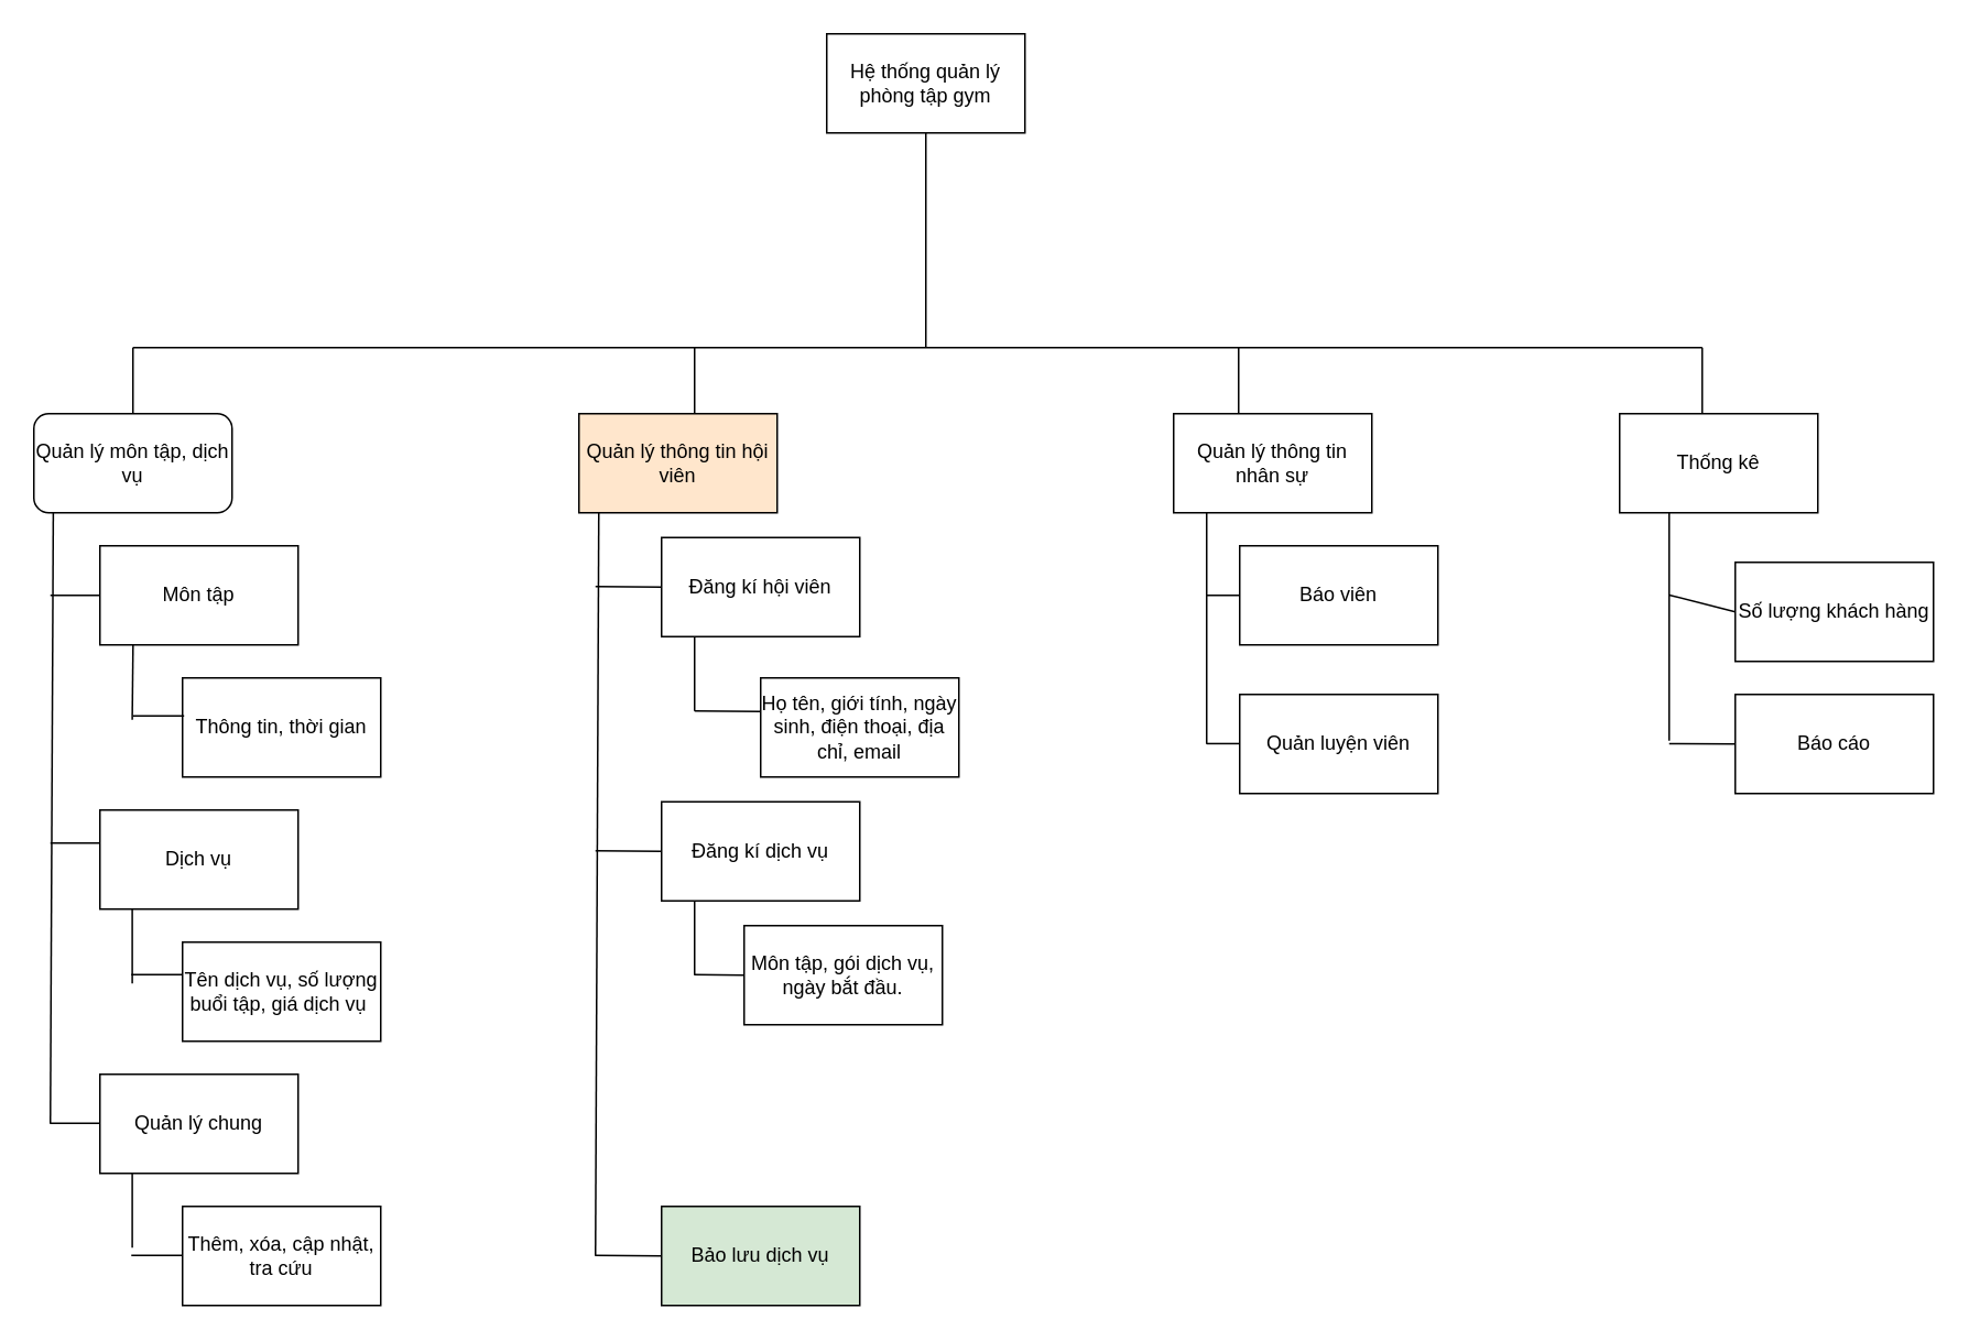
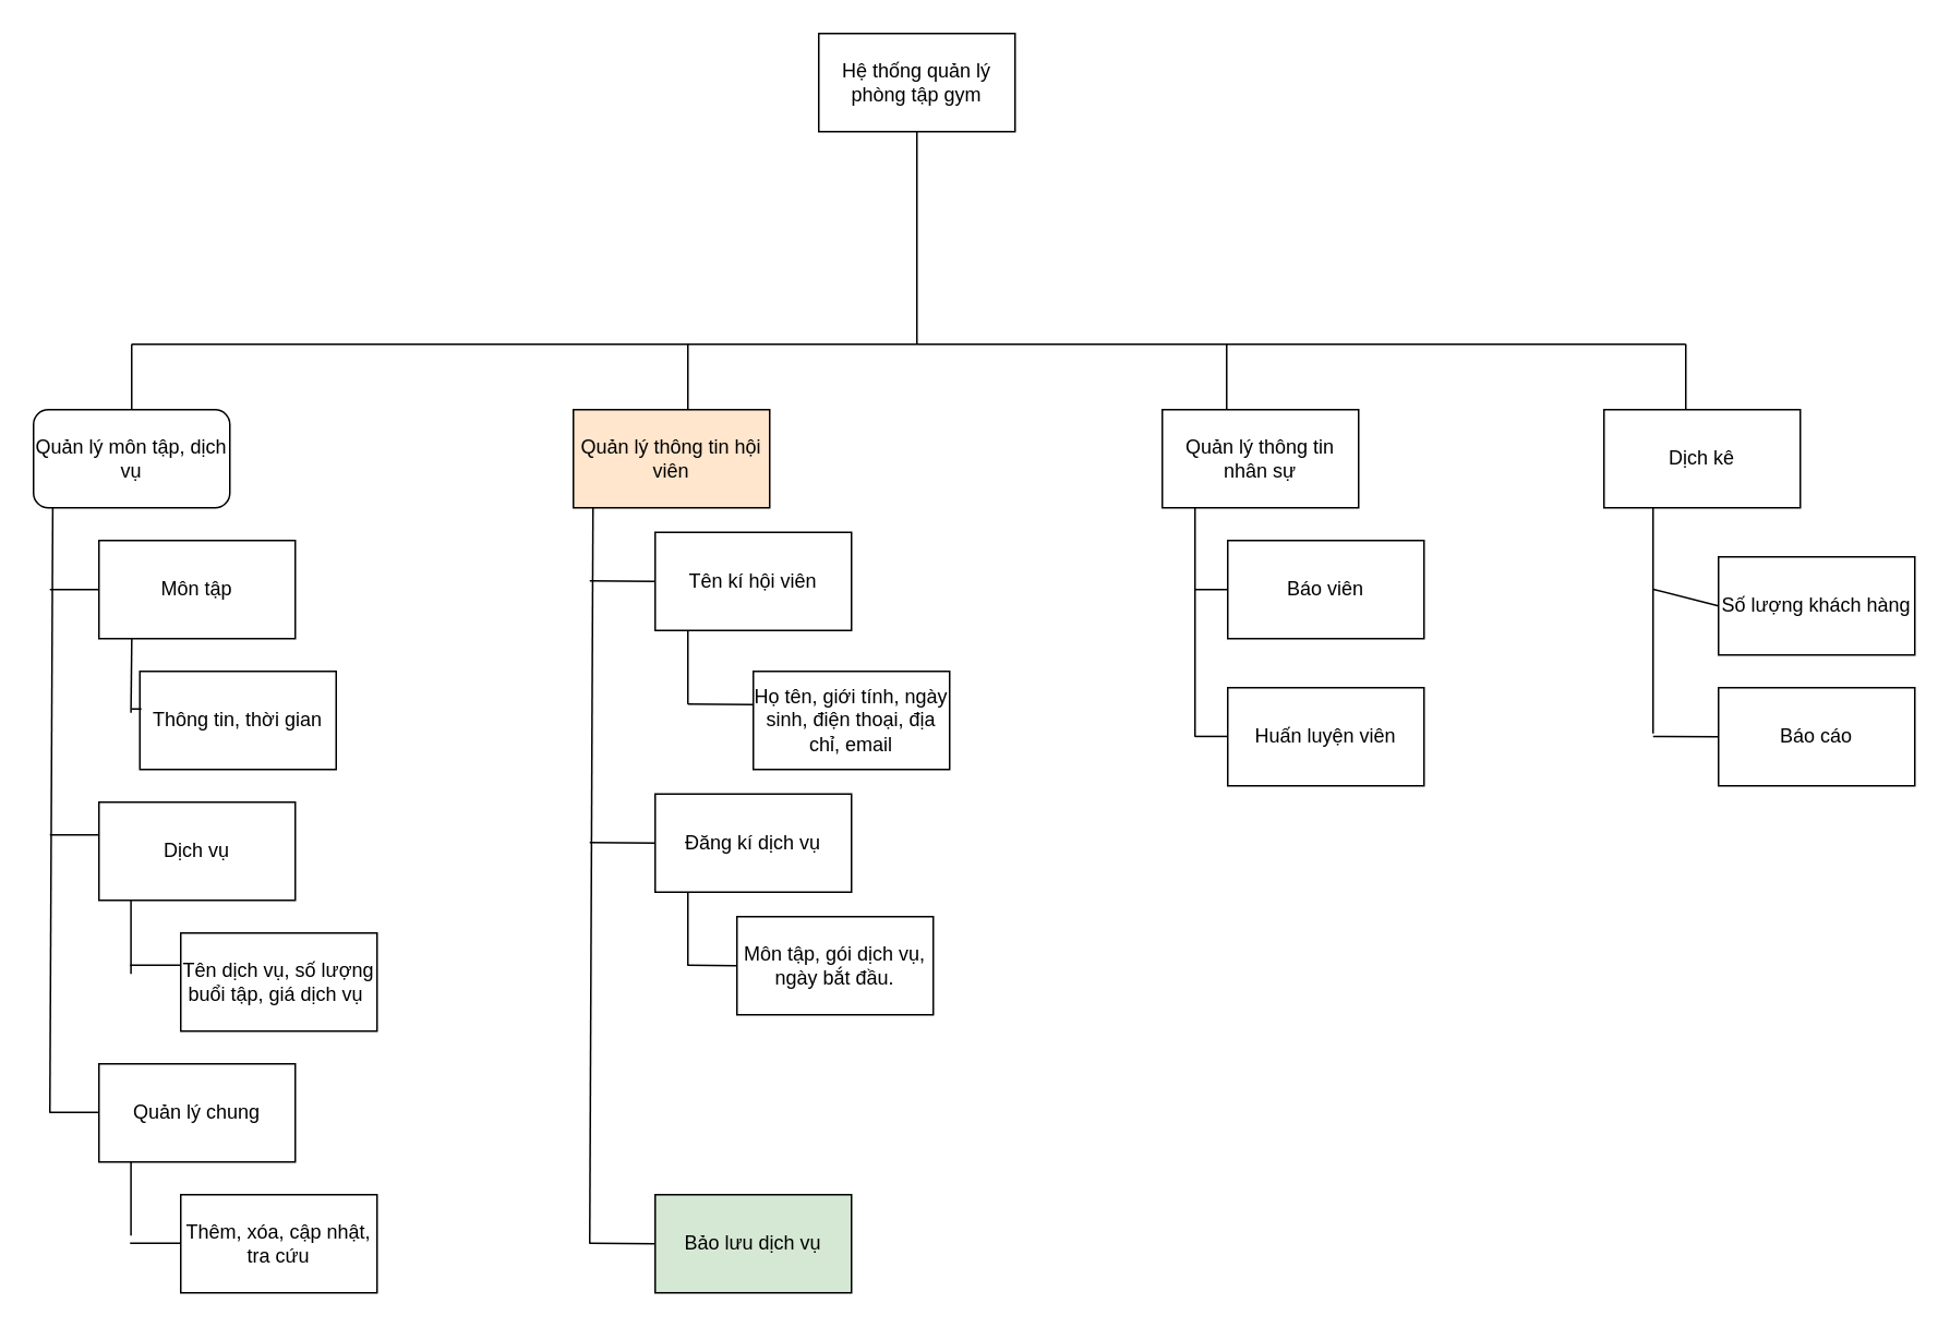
  <mxCell id="0" />
  <mxCell id="1" parent="0" />
  <mxCell id="2" value="Hệ thống quản lý phòng tập gym" style="rounded=0;whiteSpace=wrap;html=1;" vertex="1" parent="1"><mxGeometry x="500" y="20" width="120" height="60" as="geometry" /></mxCell>
  <mxCell id="3" value="Quản lý môn tập, dịch vụ" style="whiteSpace=wrap;html=1;rounded=1;" vertex="1" parent="1"><mxGeometry x="20" y="250" width="120" height="60" as="geometry" /></mxCell>
  <mxCell id="4" value="Quản lý thông tin hội viên" style="rounded=0;whiteSpace=wrap;html=1;fillColor=#ffe6cc;" vertex="1" parent="1"><mxGeometry x="350" y="250" width="120" height="60" as="geometry" /></mxCell>
  <mxCell id="5" value="Quản lý thông tin nhân sự" style="rounded=0;whiteSpace=wrap;html=1;" vertex="1" parent="1"><mxGeometry x="710" y="250" width="120" height="60" as="geometry" /></mxCell>
- <mxCell id="6" value="Thống kê" style="rounded=0;whiteSpace=wrap;html=1;" vertex="1" parent="1"><mxGeometry x="980" y="250" width="120" height="60" as="geometry" /></mxCell>
- <mxCell id="7" value="Quản luyện viên" style="rounded=0;whiteSpace=wrap;html=1;" vertex="1" parent="1"><mxGeometry x="750" y="420" width="120" height="60" as="geometry" /></mxCell>
+ <mxCell id="6" value="Dịch kê" style="rounded=0;whiteSpace=wrap;html=1;" vertex="1" parent="1"><mxGeometry x="980" y="250" width="120" height="60" as="geometry" /></mxCell>
+ <mxCell id="7" value="Huấn luyện viên" style="rounded=0;whiteSpace=wrap;html=1;" vertex="1" parent="1"><mxGeometry x="750" y="420" width="120" height="60" as="geometry" /></mxCell>
  <mxCell id="8" value="Báo viên" style="rounded=0;whiteSpace=wrap;html=1;" vertex="1" parent="1"><mxGeometry x="750" y="330" width="120" height="60" as="geometry" /></mxCell>
  <mxCell id="9" value="Môn tập" style="rounded=0;whiteSpace=wrap;html=1;" vertex="1" parent="1"><mxGeometry x="60" y="330" width="120" height="60" as="geometry" /></mxCell>
  <mxCell id="10" value="Dịch vụ" style="rounded=0;whiteSpace=wrap;html=1;" vertex="1" parent="1"><mxGeometry x="60" y="490" width="120" height="60" as="geometry" /></mxCell>
  <mxCell id="11" value="Quản lý chung" style="rounded=0;whiteSpace=wrap;html=1;" vertex="1" parent="1"><mxGeometry x="60" y="650" width="120" height="60" as="geometry" /></mxCell>
  <mxCell id="12" value="Đăng kí dịch vụ" style="rounded=0;whiteSpace=wrap;html=1;" vertex="1" parent="1"><mxGeometry x="400" y="485" width="120" height="60" as="geometry" /></mxCell>
- <mxCell id="13" value="Đăng kí hội viên" style="rounded=0;whiteSpace=wrap;html=1;" vertex="1" parent="1"><mxGeometry x="400" y="325" width="120" height="60" as="geometry" /></mxCell>
+ <mxCell id="13" value="Tên kí hội viên" style="rounded=0;whiteSpace=wrap;html=1;" vertex="1" parent="1"><mxGeometry x="400" y="325" width="120" height="60" as="geometry" /></mxCell>
  <mxCell id="14" value="Bảo lưu dịch vụ" style="rounded=0;whiteSpace=wrap;html=1;fillColor=#d5e8d4;" vertex="1" parent="1"><mxGeometry x="400" y="730" width="120" height="60" as="geometry" /></mxCell>
  <mxCell id="15" value="Số lượng khách hàng" style="rounded=0;whiteSpace=wrap;html=1;" vertex="1" parent="1"><mxGeometry x="1050" y="340" width="120" height="60" as="geometry" /></mxCell>
  <mxCell id="16" value="Báo cáo" style="rounded=0;whiteSpace=wrap;html=1;" vertex="1" parent="1"><mxGeometry x="1050" y="420" width="120" height="60" as="geometry" /></mxCell>
- <mxCell id="17" value="Thông tin, thời gian" style="rounded=0;whiteSpace=wrap;html=1;" vertex="1" parent="1"><mxGeometry x="110" y="410" width="120" height="60" as="geometry" /></mxCell>
+ <mxCell id="17" value="Thông tin, thời gian" style="rounded=0;whiteSpace=wrap;html=1;" vertex="1" parent="1"><mxGeometry x="85" y="410" width="120" height="60" as="geometry" /></mxCell>
  <mxCell id="18" value="Tên dịch vụ, số lượng buổi tập, giá dịch vụ&amp;nbsp;" style="rounded=0;whiteSpace=wrap;html=1;" vertex="1" parent="1"><mxGeometry x="110" y="570" width="120" height="60" as="geometry" /></mxCell>
  <mxCell id="19" value="Thêm, xóa, cập nhật, tra cứu" style="rounded=0;whiteSpace=wrap;html=1;" vertex="1" parent="1"><mxGeometry x="110" y="730" width="120" height="60" as="geometry" /></mxCell>
  <mxCell id="20" value="Họ tên, giới tính, ngày sinh, điện thoại, địa chỉ, email" style="rounded=0;whiteSpace=wrap;html=1;" vertex="1" parent="1"><mxGeometry x="460" y="410" width="120" height="60" as="geometry" /></mxCell>
  <mxCell id="21" value="Môn tập, gói dịch vụ, ngày bắt đầu." style="rounded=0;whiteSpace=wrap;html=1;" vertex="1" parent="1"><mxGeometry x="450" y="560" width="120" height="60" as="geometry" /></mxCell>
  <mxCell id="22" value="" style="endArrow=none;html=1;rounded=0;" edge="1" parent="1"><mxGeometry width="50" height="50" relative="1" as="geometry"><mxPoint x="80" y="210" as="sourcePoint" /><mxPoint x="1030" y="210" as="targetPoint" /></mxGeometry></mxCell>
  <mxCell id="23" value="" style="endArrow=none;html=1;rounded=0;entryX=0.5;entryY=1;entryDx=0;entryDy=0;" edge="1" parent="1" target="2"><mxGeometry width="50" height="50" relative="1" as="geometry"><mxPoint x="560" y="210" as="sourcePoint" /><mxPoint x="580" y="240" as="targetPoint" /></mxGeometry></mxCell>
  <mxCell id="24" value="" style="endArrow=none;html=1;rounded=0;exitX=0.5;exitY=0;exitDx=0;exitDy=0;" edge="1" parent="1" source="3"><mxGeometry width="50" height="50" relative="1" as="geometry"><mxPoint x="530" y="290" as="sourcePoint" /><mxPoint x="80" y="210" as="targetPoint" /></mxGeometry></mxCell>
  <mxCell id="25" value="" style="endArrow=none;html=1;rounded=0;exitX=0.5;exitY=0;exitDx=0;exitDy=0;" edge="1" parent="1"><mxGeometry width="50" height="50" relative="1" as="geometry"><mxPoint x="749.35" y="250" as="sourcePoint" /><mxPoint x="749.35" y="210" as="targetPoint" /></mxGeometry></mxCell>
  <mxCell id="26" value="" style="endArrow=none;html=1;rounded=0;exitX=0.5;exitY=0;exitDx=0;exitDy=0;" edge="1" parent="1"><mxGeometry width="50" height="50" relative="1" as="geometry"><mxPoint x="1030" y="250" as="sourcePoint" /><mxPoint x="1030" y="210" as="targetPoint" /></mxGeometry></mxCell>
  <mxCell id="27" value="" style="endArrow=none;html=1;rounded=0;exitX=0.5;exitY=0;exitDx=0;exitDy=0;" edge="1" parent="1"><mxGeometry width="50" height="50" relative="1" as="geometry"><mxPoint x="420" y="250" as="sourcePoint" /><mxPoint x="420" y="210" as="targetPoint" /></mxGeometry></mxCell>
  <mxCell id="28" value="" style="endArrow=none;html=1;rounded=0;entryX=0.098;entryY=0.993;entryDx=0;entryDy=0;entryPerimeter=0;" edge="1" parent="1" target="3"><mxGeometry width="50" height="50" relative="1" as="geometry"><mxPoint x="30" y="680" as="sourcePoint" /><mxPoint x="180" y="320" as="targetPoint" /></mxGeometry></mxCell>
  <mxCell id="29" value="" style="endArrow=none;html=1;rounded=0;entryX=0.098;entryY=0.993;entryDx=0;entryDy=0;entryPerimeter=0;" edge="1" parent="1"><mxGeometry width="50" height="50" relative="1" as="geometry"><mxPoint x="360" y="760" as="sourcePoint" /><mxPoint x="362" y="310" as="targetPoint" /></mxGeometry></mxCell>
  <mxCell id="30" value="" style="endArrow=none;html=1;rounded=0;" edge="1" parent="1"><mxGeometry width="50" height="50" relative="1" as="geometry"><mxPoint x="730" y="450" as="sourcePoint" /><mxPoint x="730" y="310" as="targetPoint" /></mxGeometry></mxCell>
  <mxCell id="31" value="" style="endArrow=none;html=1;rounded=0;entryX=0.25;entryY=1;entryDx=0;entryDy=0;" edge="1" parent="1" target="6"><mxGeometry width="50" height="50" relative="1" as="geometry"><mxPoint x="1010" y="448" as="sourcePoint" /><mxPoint x="1013" y="310" as="targetPoint" /></mxGeometry></mxCell>
  <mxCell id="32" value="" style="endArrow=none;html=1;rounded=0;exitX=0;exitY=0.5;exitDx=0;exitDy=0;" edge="1" parent="1" source="9"><mxGeometry width="50" height="50" relative="1" as="geometry"><mxPoint x="470" y="520" as="sourcePoint" /><mxPoint x="30" y="360" as="targetPoint" /></mxGeometry></mxCell>
  <mxCell id="33" value="" style="endArrow=none;html=1;rounded=0;exitX=0;exitY=0.5;exitDx=0;exitDy=0;" edge="1" parent="1"><mxGeometry width="50" height="50" relative="1" as="geometry"><mxPoint x="60" y="510" as="sourcePoint" /><mxPoint x="30" y="510" as="targetPoint" /></mxGeometry></mxCell>
  <mxCell id="34" value="" style="endArrow=none;html=1;rounded=0;exitX=0;exitY=0.5;exitDx=0;exitDy=0;" edge="1" parent="1"><mxGeometry width="50" height="50" relative="1" as="geometry"><mxPoint x="60" y="679.68" as="sourcePoint" /><mxPoint x="30" y="679.68" as="targetPoint" /></mxGeometry></mxCell>
  <mxCell id="35" value="" style="endArrow=none;html=1;rounded=0;exitX=0;exitY=0.5;exitDx=0;exitDy=0;" edge="1" parent="1" source="12"><mxGeometry width="50" height="50" relative="1" as="geometry"><mxPoint x="390" y="514.68" as="sourcePoint" /><mxPoint x="360" y="514.68" as="targetPoint" /></mxGeometry></mxCell>
  <mxCell id="36" value="" style="endArrow=none;html=1;rounded=0;exitX=0;exitY=0.5;exitDx=0;exitDy=0;" edge="1" parent="1"><mxGeometry width="50" height="50" relative="1" as="geometry"><mxPoint x="400" y="355" as="sourcePoint" /><mxPoint x="360" y="354.68" as="targetPoint" /></mxGeometry></mxCell>
  <mxCell id="37" value="" style="endArrow=none;html=1;rounded=0;exitX=0;exitY=0.5;exitDx=0;exitDy=0;" edge="1" parent="1"><mxGeometry width="50" height="50" relative="1" as="geometry"><mxPoint x="400" y="760" as="sourcePoint" /><mxPoint x="360" y="759.68" as="targetPoint" /></mxGeometry></mxCell>
  <mxCell id="38" value="" style="endArrow=none;html=1;rounded=0;entryX=0.179;entryY=1.079;entryDx=0;entryDy=0;entryPerimeter=0;" edge="1" parent="1"><mxGeometry width="50" height="50" relative="1" as="geometry"><mxPoint x="79.57" y="435.26" as="sourcePoint" /><mxPoint x="80.05" y="390" as="targetPoint" /></mxGeometry></mxCell>
  <mxCell id="39" value="" style="endArrow=none;html=1;rounded=0;entryX=0.179;entryY=1.079;entryDx=0;entryDy=0;entryPerimeter=0;" edge="1" parent="1"><mxGeometry width="50" height="50" relative="1" as="geometry"><mxPoint x="79.57" y="595" as="sourcePoint" /><mxPoint x="79.57" y="550" as="targetPoint" /></mxGeometry></mxCell>
  <mxCell id="40" value="" style="endArrow=none;html=1;rounded=0;entryX=0.179;entryY=1.079;entryDx=0;entryDy=0;entryPerimeter=0;" edge="1" parent="1"><mxGeometry width="50" height="50" relative="1" as="geometry"><mxPoint x="79.57" y="755" as="sourcePoint" /><mxPoint x="79.57" y="710" as="targetPoint" /></mxGeometry></mxCell>
  <mxCell id="41" value="" style="endArrow=none;html=1;rounded=0;entryX=0.179;entryY=1.079;entryDx=0;entryDy=0;entryPerimeter=0;" edge="1" parent="1"><mxGeometry width="50" height="50" relative="1" as="geometry"><mxPoint x="420" y="430" as="sourcePoint" /><mxPoint x="420" y="385" as="targetPoint" /></mxGeometry></mxCell>
  <mxCell id="42" value="" style="endArrow=none;html=1;rounded=0;entryX=0.179;entryY=1.079;entryDx=0;entryDy=0;entryPerimeter=0;" edge="1" parent="1"><mxGeometry width="50" height="50" relative="1" as="geometry"><mxPoint x="420" y="590" as="sourcePoint" /><mxPoint x="420" y="545" as="targetPoint" /></mxGeometry></mxCell>
  <mxCell id="43" value="" style="endArrow=none;html=1;rounded=0;exitX=0.008;exitY=0.383;exitDx=0;exitDy=0;exitPerimeter=0;" edge="1" parent="1" source="17"><mxGeometry width="50" height="50" relative="1" as="geometry"><mxPoint x="89.57" y="445.26" as="sourcePoint" /><mxPoint x="80" y="433" as="targetPoint" /></mxGeometry></mxCell>
  <mxCell id="44" value="" style="endArrow=none;html=1;rounded=0;exitX=0.008;exitY=0.383;exitDx=0;exitDy=0;exitPerimeter=0;" edge="1" parent="1"><mxGeometry width="50" height="50" relative="1" as="geometry"><mxPoint x="110" y="589.71" as="sourcePoint" /><mxPoint x="79" y="589.71" as="targetPoint" /></mxGeometry></mxCell>
  <mxCell id="45" value="" style="endArrow=none;html=1;rounded=0;exitX=0.008;exitY=0.383;exitDx=0;exitDy=0;exitPerimeter=0;" edge="1" parent="1"><mxGeometry width="50" height="50" relative="1" as="geometry"><mxPoint x="110" y="759.71" as="sourcePoint" /><mxPoint x="79" y="759.71" as="targetPoint" /></mxGeometry></mxCell>
  <mxCell id="46" value="" style="endArrow=none;html=1;rounded=0;exitX=0;exitY=0.5;exitDx=0;exitDy=0;" edge="1" parent="1" source="21"><mxGeometry width="50" height="50" relative="1" as="geometry"><mxPoint x="451" y="589.71" as="sourcePoint" /><mxPoint x="420" y="589.71" as="targetPoint" /></mxGeometry></mxCell>
  <mxCell id="47" value="" style="endArrow=none;html=1;rounded=0;exitX=0;exitY=0.5;exitDx=0;exitDy=0;" edge="1" parent="1"><mxGeometry width="50" height="50" relative="1" as="geometry"><mxPoint x="460" y="430.29" as="sourcePoint" /><mxPoint x="420" y="430" as="targetPoint" /></mxGeometry></mxCell>
  <mxCell id="48" value="" style="endArrow=none;html=1;rounded=0;" edge="1" parent="1"><mxGeometry width="50" height="50" relative="1" as="geometry"><mxPoint x="750" y="360" as="sourcePoint" /><mxPoint x="730" y="360" as="targetPoint" /></mxGeometry></mxCell>
  <mxCell id="49" value="" style="endArrow=none;html=1;rounded=0;" edge="1" parent="1"><mxGeometry width="50" height="50" relative="1" as="geometry"><mxPoint x="750" y="449.79" as="sourcePoint" /><mxPoint x="730" y="449.79" as="targetPoint" /></mxGeometry></mxCell>
  <mxCell id="50" value="" style="endArrow=none;html=1;rounded=0;exitX=0;exitY=0.5;exitDx=0;exitDy=0;" edge="1" parent="1" source="15"><mxGeometry width="50" height="50" relative="1" as="geometry"><mxPoint x="1030" y="359.79" as="sourcePoint" /><mxPoint x="1010" y="359.79" as="targetPoint" /></mxGeometry></mxCell>
  <mxCell id="51" value="" style="endArrow=none;html=1;rounded=0;exitX=0;exitY=0.5;exitDx=0;exitDy=0;" edge="1" parent="1"><mxGeometry width="50" height="50" relative="1" as="geometry"><mxPoint x="1050" y="450" as="sourcePoint" /><mxPoint x="1010" y="449.79" as="targetPoint" /></mxGeometry></mxCell>
